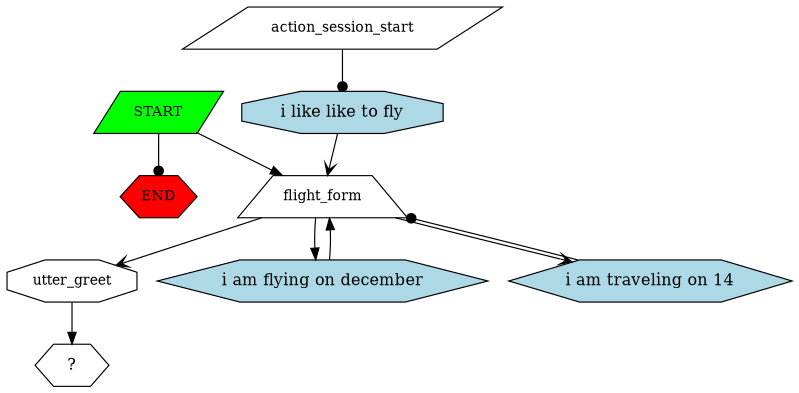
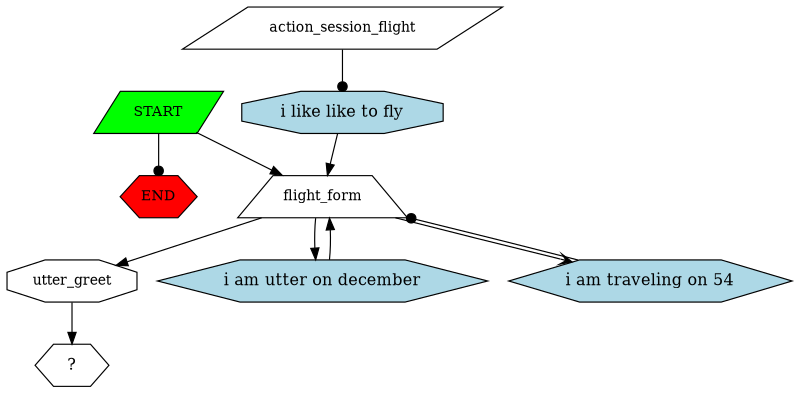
  digraph {
    node [fontsize=12 shape=hexagon style=filled]
    edge [arrowhead=normal]
    n1 [fillcolor=green label=START shape=parallelogram]
    n2 [fillcolor=red label=END]
    n3 [label=flight_form shape=trapezium style=""]
-   n4 [label=action_session_start shape=parallelogram style=""]
+   n4 [label=action_session_flight shape=parallelogram style=""]
    n5 [fillcolor=lightblue label="i like like to fly" shape=octagon fontsize=""]
    n6 [label=utter_greet shape=octagon style=""]
-   n7 [fillcolor=lightblue label="i am flying on december" fontsize=""]
-   n8 [fillcolor=lightblue label="i am traveling on 14" fontsize=""]
+   n7 [fillcolor=lightblue label="i am utter on december" fontsize=""]
+   n8 [fillcolor=lightblue label="i am traveling on 54" fontsize=""]
    n9 [label="  ?  " fontsize="" style=""]
    n1 -> n2 [arrowhead=dot]
    n1 -> n3
-   n3 -> n6 [arrowhead=vee]
+   n3 -> n6
    n3 -> n7
    n3 -> n8 [arrowhead=vee]
    n4 -> n5 [arrowhead=dot]
-   n5 -> n3 [arrowhead=vee]
+   n5 -> n3
    n6 -> n9
    n7 -> n3
    n8 -> n3 [arrowhead=dot]
  }
